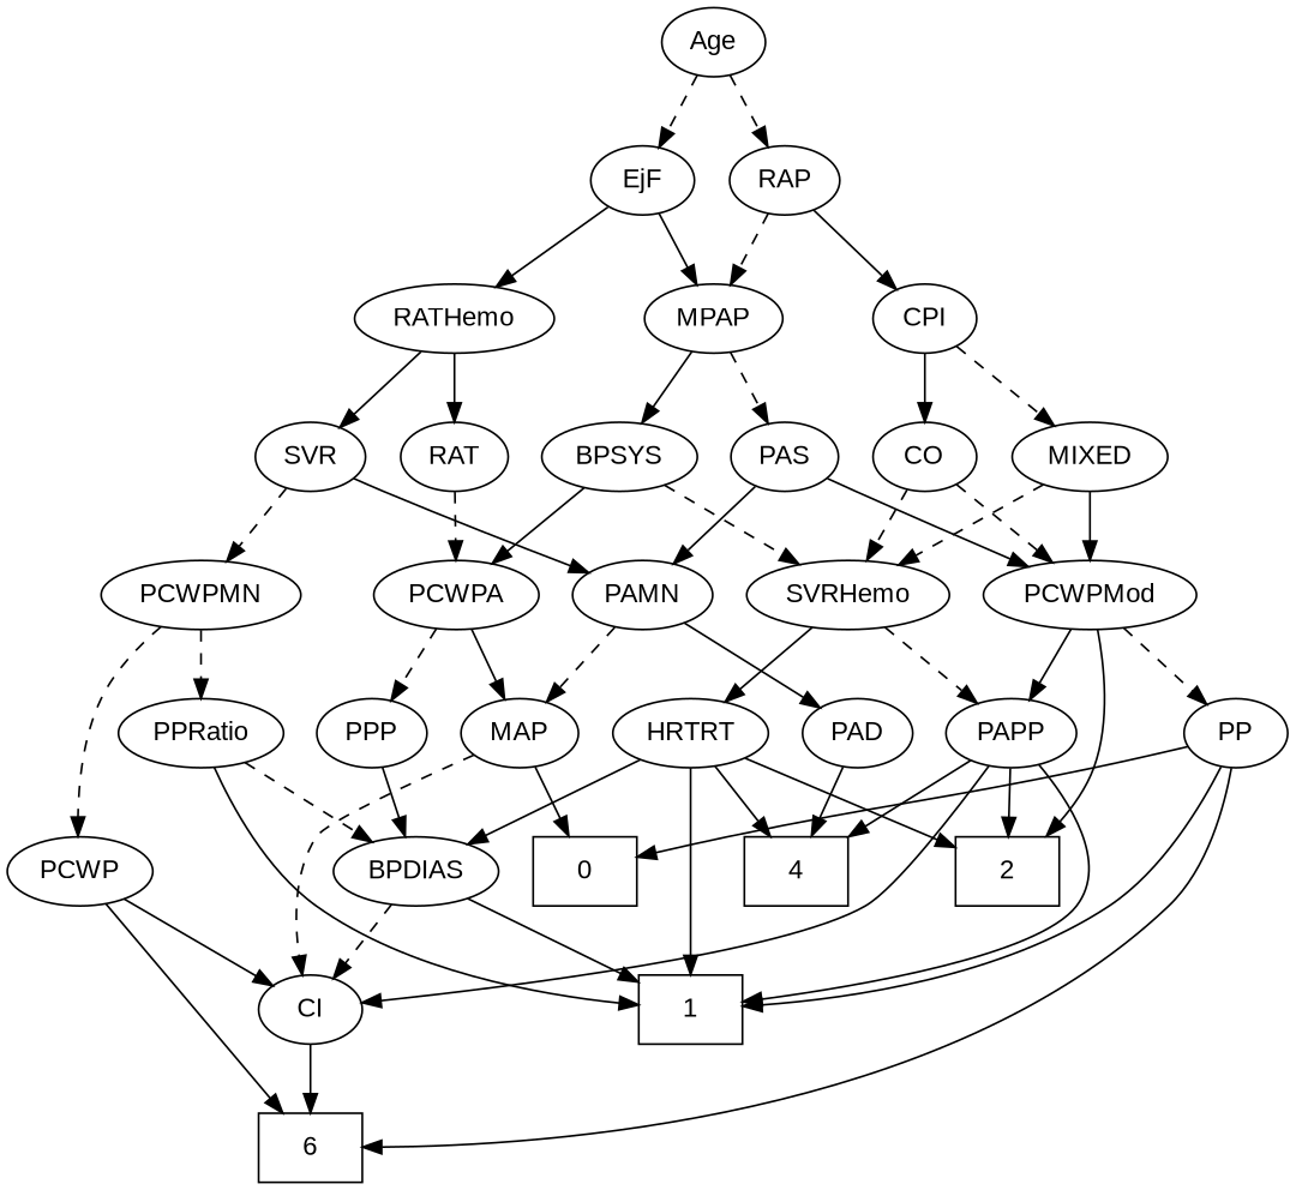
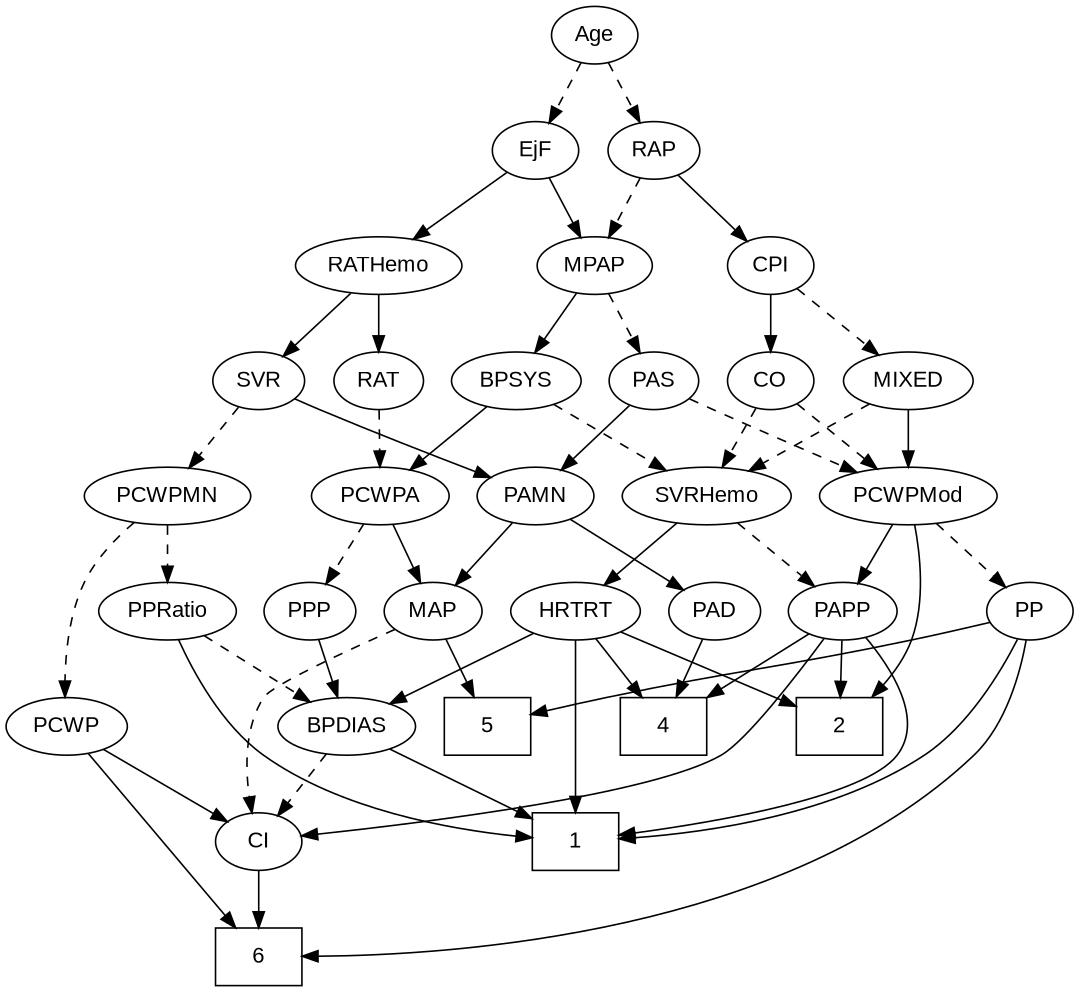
  strict digraph {
    fontname="Liberation Sans"
    node [fontname="Liberation Sans"]
    edge [fontname="Liberation Sans" style=solid]
    1 [height=0.5 shape=box width=0.75]
    2 [height=0.5 shape=box width=0.75]
    n3 [height=0.5 label=6 shape=box width=0.75]
    4 [height=0.5 shape=box width=0.75]
-   5 [height=0.5 shape=box width=0.75 label=0]
+   5 [height=0.5 shape=box width=0.75]
    Age [height=0.5 width=0.75]
    EjF [height=0.5 width=0.75]
    RAP [height=0.5 width=0.77632]
    MPAP [height=0.5 width=0.97491]
    RATHemo [height=0.5 width=1.3721]
    CPI [height=0.5 width=0.75]
    BPSYS [height=0.5 width=1.0471]
    PAS [height=0.5 width=0.75]
    RAT [height=0.5 width=0.75827]
    SVR [height=0.5 width=0.77632]
    MIXED [height=0.5 width=1.1193]
    CO [height=0.5 width=0.75]
    SVRHemo [height=0.5 width=1.3902]
    PCWPA [height=0.5 width=1.1555]
    PCWPMod [height=0.5 width=1.4443]
    PAMN [height=0.5 width=1.011]
    PCWPMN [height=0.5 width=1.3902]
    PP [height=0.5 width=0.75]
    PAPP [height=0.5 width=0.88464]
    HRTRT [height=0.5 width=1.1013]
    CI [height=0.5 width=0.75]
    BPDIAS [height=0.5 width=1.1735]
    MAP [height=0.5 width=0.84854]
    PPP [height=0.5 width=0.75]
    PAD [height=0.5 width=0.79437]
    PPRatio [height=0.5 width=1.1013]
    PCWP [height=0.5 width=0.97491]
    Age -> EjF [style=dashed]
    Age -> RAP [style=dashed]
    EjF -> MPAP
    EjF -> RATHemo
    RAP -> MPAP [style=dashed]
    RAP -> CPI
    MPAP -> BPSYS
    MPAP -> PAS [style=dashed]
    RATHemo -> RAT
    RATHemo -> SVR
    CPI -> MIXED [style=dashed]
    CPI -> CO
    BPSYS -> SVRHemo [style=dashed]
    BPSYS -> PCWPA
-   PAS -> PCWPMod
+   PAS -> PCWPMod [style=dashed]
    PAS -> PAMN
    RAT -> PCWPA [style=dashed]
    SVR -> PAMN
    SVR -> PCWPMN [style=dashed]
    MIXED -> SVRHemo [style=dashed]
    MIXED -> PCWPMod
    CO -> SVRHemo [style=dashed]
    CO -> PCWPMod [style=dashed]
    SVRHemo -> PAPP [style=dashed]
    SVRHemo -> HRTRT
    PCWPA -> MAP
    PCWPA -> PPP [style=dashed]
    PCWPMod -> 2
    PCWPMod -> PP [style=dashed]
    PCWPMod -> PAPP
-   PAMN -> MAP [style=dashed]
+   PAMN -> MAP
    PAMN -> PAD
    PCWPMN -> PPRatio [style=dashed]
    PCWPMN -> PCWP [style=dashed]
    PP -> 1
    PP -> n3
    PP -> 5
    PAPP -> 1
    PAPP -> 2
    PAPP -> 4
    PAPP -> CI
    HRTRT -> 1
    HRTRT -> 2
    HRTRT -> 4
    HRTRT -> BPDIAS
    CI -> n3
    BPDIAS -> 1
    BPDIAS -> CI [style=dashed]
    MAP -> 5
    MAP -> CI [style=dashed]
    PPP -> BPDIAS
    PAD -> 4
    PPRatio -> 1
    PPRatio -> BPDIAS [style=dashed]
    PCWP -> n3
    PCWP -> CI
  }
